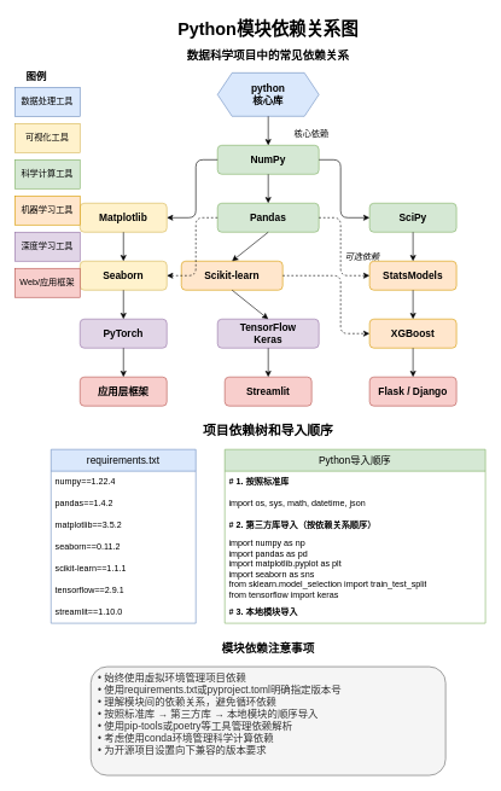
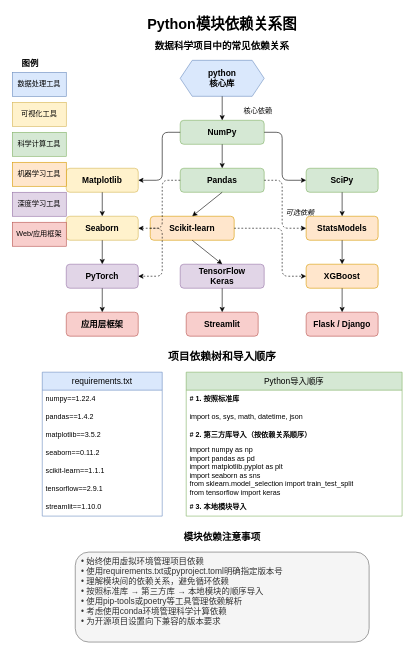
  <mxCell id="0" />
  <mxCell id="1" parent="0" />
  <mxCell id="2" value="Python模块依赖关系图" style="text;html=1;strokeColor=none;fillColor=none;align=center;verticalAlign=middle;whiteSpace=wrap;rounded=0;fontSize=24;fontStyle=1" vertex="1" parent="1"><mxGeometry x="175" y="20" width="390" height="40" as="geometry" /></mxCell>
  <mxCell id="3" value="数据科学项目中的常见依赖关系" style="text;html=1;strokeColor=none;fillColor=none;align=center;verticalAlign=middle;whiteSpace=wrap;rounded=0;fontSize=16;fontStyle=1" vertex="1" parent="1"><mxGeometry x="175" y="60" width="390" height="30" as="geometry" /></mxCell>
  <mxCell id="4" value="python&#10;核心库" style="shape=hexagon;perimeter=hexagonPerimeter2;whiteSpace=wrap;html=1;fixedSize=1;fontSize=14;fillColor=#dae8fc;strokeColor=#6c8ebf;fontStyle=1" vertex="1" parent="1"><mxGeometry x="300" y="100" width="140" height="60" as="geometry" /></mxCell>
  <mxCell id="5" value="NumPy" style="rounded=1;whiteSpace=wrap;html=1;fontSize=14;fillColor=#d5e8d4;strokeColor=#82b366;fontStyle=1" vertex="1" parent="1"><mxGeometry x="300" y="200" width="140" height="40" as="geometry" /></mxCell>
  <mxCell id="6" value="Matplotlib" style="rounded=1;whiteSpace=wrap;html=1;fontSize=14;fillColor=#fff2cc;strokeColor=#d6b656;fontStyle=1" vertex="1" parent="1"><mxGeometry x="110" y="280" width="120" height="40" as="geometry" /></mxCell>
  <mxCell id="7" value="Pandas" style="rounded=1;whiteSpace=wrap;html=1;fontSize=14;fillColor=#d5e8d4;strokeColor=#82b366;fontStyle=1" vertex="1" parent="1"><mxGeometry x="300" y="280" width="140" height="40" as="geometry" /></mxCell>
  <mxCell id="8" value="SciPy" style="rounded=1;whiteSpace=wrap;html=1;fontSize=14;fillColor=#d5e8d4;strokeColor=#82b366;fontStyle=1" vertex="1" parent="1"><mxGeometry x="510" y="280" width="120" height="40" as="geometry" /></mxCell>
  <mxCell id="9" value="Scikit-learn" style="rounded=1;whiteSpace=wrap;html=1;fontSize=14;fillColor=#ffe6cc;strokeColor=#d79b00;fontStyle=1" vertex="1" parent="1"><mxGeometry x="250" y="360" width="140" height="40" as="geometry" /></mxCell>
  <mxCell id="10" value="Seaborn" style="rounded=1;whiteSpace=wrap;html=1;fontSize=14;fillColor=#fff2cc;strokeColor=#d6b656;fontStyle=1" vertex="1" parent="1"><mxGeometry x="110" y="360" width="120" height="40" as="geometry" /></mxCell>
  <mxCell id="11" value="StatsModels" style="rounded=1;whiteSpace=wrap;html=1;fontSize=14;fillColor=#ffe6cc;strokeColor=#d79b00;fontStyle=1" vertex="1" parent="1"><mxGeometry x="510" y="360" width="120" height="40" as="geometry" /></mxCell>
  <mxCell id="12" value="PyTorch" style="rounded=1;whiteSpace=wrap;html=1;fontSize=14;fillColor=#e1d5e7;strokeColor=#9673a6;fontStyle=1" vertex="1" parent="1"><mxGeometry x="110" y="440" width="120" height="40" as="geometry" /></mxCell>
  <mxCell id="13" value="TensorFlow&lt;br&gt;Keras" style="rounded=1;whiteSpace=wrap;html=1;fontSize=14;fillColor=#e1d5e7;strokeColor=#9673a6;fontStyle=1" vertex="1" parent="1"><mxGeometry x="300" y="440" width="140" height="40" as="geometry" /></mxCell>
  <mxCell id="14" value="XGBoost" style="rounded=1;whiteSpace=wrap;html=1;fontSize=14;fillColor=#ffe6cc;strokeColor=#d79b00;fontStyle=1" vertex="1" parent="1"><mxGeometry x="510" y="440" width="120" height="40" as="geometry" /></mxCell>
  <mxCell id="15" value="应用层框架" style="rounded=1;whiteSpace=wrap;html=1;fontSize=14;fillColor=#f8cecc;strokeColor=#b85450;fontStyle=1" vertex="1" parent="1"><mxGeometry x="110" y="520" width="120" height="40" as="geometry" /></mxCell>
  <mxCell id="16" value="Streamlit" style="rounded=1;whiteSpace=wrap;html=1;fontSize=14;fillColor=#f8cecc;strokeColor=#b85450;fontStyle=1" vertex="1" parent="1"><mxGeometry x="310" y="520" width="120" height="40" as="geometry" /></mxCell>
  <mxCell id="17" value="Flask / Django" style="rounded=1;whiteSpace=wrap;html=1;fontSize=14;fillColor=#f8cecc;strokeColor=#b85450;fontStyle=1" vertex="1" parent="1"><mxGeometry x="510" y="520" width="120" height="40" as="geometry" /></mxCell>
  <mxCell id="18" value="数据处理工具" style="rounded=0;whiteSpace=wrap;html=1;fontSize=12;fillColor=#dae8fc;strokeColor=#6c8ebf;" vertex="1" parent="1"><mxGeometry x="20" y="120" width="90" height="40" as="geometry" /></mxCell>
  <mxCell id="19" value="可视化工具" style="rounded=0;whiteSpace=wrap;html=1;fontSize=12;fillColor=#fff2cc;strokeColor=#d6b656;" vertex="1" parent="1"><mxGeometry x="20" y="170" width="90" height="40" as="geometry" /></mxCell>
  <mxCell id="20" value="科学计算工具" style="rounded=0;whiteSpace=wrap;html=1;fontSize=12;fillColor=#d5e8d4;strokeColor=#82b366;" vertex="1" parent="1"><mxGeometry x="20" y="220" width="90" height="40" as="geometry" /></mxCell>
  <mxCell id="21" value="机器学习工具" style="rounded=0;whiteSpace=wrap;html=1;fontSize=12;fillColor=#ffe6cc;strokeColor=#d79b00;" vertex="1" parent="1"><mxGeometry x="20" y="270" width="90" height="40" as="geometry" /></mxCell>
  <mxCell id="22" value="深度学习工具" style="rounded=0;whiteSpace=wrap;html=1;fontSize=12;fillColor=#e1d5e7;strokeColor=#9673a6;" vertex="1" parent="1"><mxGeometry x="20" y="320" width="90" height="40" as="geometry" /></mxCell>
  <mxCell id="23" value="Web/应用框架" style="rounded=0;whiteSpace=wrap;html=1;fontSize=12;fillColor=#f8cecc;strokeColor=#b85450;" vertex="1" parent="1"><mxGeometry x="20" y="370" width="90" height="40" as="geometry" /></mxCell>
  <mxCell id="24" value="图例" style="text;html=1;strokeColor=none;fillColor=none;align=center;verticalAlign=middle;whiteSpace=wrap;rounded=0;fontSize=14;fontStyle=1" vertex="1" parent="1"><mxGeometry x="20" y="90" width="60" height="30" as="geometry" /></mxCell>
  <mxCell id="25" value="" style="endArrow=classic;html=1;fontSize=12;exitX=0.5;exitY=1;exitDx=0;exitDy=0;entryX=0.5;entryY=0;entryDx=0;entryDy=0;" edge="1" parent="1" source="4" target="5"><mxGeometry width="50" height="50" relative="1" as="geometry"><mxPoint x="345" y="350" as="sourcePoint" /><mxPoint x="395" y="300" as="targetPoint" /></mxGeometry></mxCell>
  <mxCell id="26" value="" style="endArrow=classic;html=1;fontSize=12;exitX=0.5;exitY=1;exitDx=0;exitDy=0;entryX=0.5;entryY=0;entryDx=0;entryDy=0;" edge="1" parent="1" source="5" target="7"><mxGeometry width="50" height="50" relative="1" as="geometry"><mxPoint x="380" y="170" as="sourcePoint" /><mxPoint x="380" y="210" as="targetPoint" /></mxGeometry></mxCell>
  <mxCell id="27" value="" style="endArrow=classic;html=1;fontSize=12;exitX=1;exitY=0.5;exitDx=0;exitDy=0;entryX=0;entryY=0.5;entryDx=0;entryDy=0;" edge="1" parent="1" source="5" target="8"><mxGeometry width="50" height="50" relative="1" as="geometry"><mxPoint x="380" y="250" as="sourcePoint" /><mxPoint x="380" y="290" as="targetPoint" /><Array as="points"><mxPoint x="470" y="220" /><mxPoint x="470" y="300" /></Array></mxGeometry></mxCell>
  <mxCell id="28" value="" style="endArrow=classic;html=1;fontSize=12;exitX=0;exitY=0.5;exitDx=0;exitDy=0;entryX=1;entryY=0.5;entryDx=0;entryDy=0;" edge="1" parent="1" source="5" target="6"><mxGeometry width="50" height="50" relative="1" as="geometry"><mxPoint x="450" y="230" as="sourcePoint" /><mxPoint x="520" y="310" as="targetPoint" /><Array as="points"><mxPoint x="270" y="220" /><mxPoint x="270" y="300" /></Array></mxGeometry></mxCell>
  <mxCell id="29" value="" style="endArrow=classic;html=1;fontSize=12;exitX=0.5;exitY=1;exitDx=0;exitDy=0;entryX=0.5;entryY=0;entryDx=0;entryDy=0;" edge="1" parent="1" source="6" target="10"><mxGeometry width="50" height="50" relative="1" as="geometry"><mxPoint x="380" y="250" as="sourcePoint" /><mxPoint x="380" y="290" as="targetPoint" /></mxGeometry></mxCell>
  <mxCell id="30" value="" style="endArrow=classic;html=1;fontSize=12;exitX=0.5;exitY=1;exitDx=0;exitDy=0;entryX=0.5;entryY=0;entryDx=0;entryDy=0;" edge="1" parent="1" source="7" target="9"><mxGeometry width="50" height="50" relative="1" as="geometry"><mxPoint x="180" y="330" as="sourcePoint" /><mxPoint x="180" y="370" as="targetPoint" /></mxGeometry></mxCell>
  <mxCell id="31" value="" style="endArrow=classic;html=1;fontSize=12;exitX=0.5;exitY=1;exitDx=0;exitDy=0;entryX=0.5;entryY=0;entryDx=0;entryDy=0;" edge="1" parent="1" source="8" target="11"><mxGeometry width="50" height="50" relative="1" as="geometry"><mxPoint x="380" y="330" as="sourcePoint" /><mxPoint x="380" y="370" as="targetPoint" /></mxGeometry></mxCell>
  <mxCell id="32" value="" style="endArrow=classic;html=1;fontSize=12;exitX=0.5;exitY=1;exitDx=0;exitDy=0;entryX=0.5;entryY=0;entryDx=0;entryDy=0;" edge="1" parent="1" source="9" target="13"><mxGeometry width="50" height="50" relative="1" as="geometry"><mxPoint x="380" y="330" as="sourcePoint" /><mxPoint x="380" y="370" as="targetPoint" /></mxGeometry></mxCell>
  <mxCell id="33" value="" style="endArrow=classic;html=1;fontSize=12;exitX=0.5;exitY=1;exitDx=0;exitDy=0;entryX=0.5;entryY=0;entryDx=0;entryDy=0;" edge="1" parent="1" source="10" target="12"><mxGeometry width="50" height="50" relative="1" as="geometry"><mxPoint x="380" y="410" as="sourcePoint" /><mxPoint x="380" y="450" as="targetPoint" /></mxGeometry></mxCell>
  <mxCell id="34" value="" style="endArrow=classic;html=1;fontSize=12;exitX=0.5;exitY=1;exitDx=0;exitDy=0;entryX=0.5;entryY=0;entryDx=0;entryDy=0;" edge="1" parent="1" source="11" target="14"><mxGeometry width="50" height="50" relative="1" as="geometry"><mxPoint x="380" y="410" as="sourcePoint" /><mxPoint x="380" y="450" as="targetPoint" /></mxGeometry></mxCell>
  <mxCell id="35" value="" style="endArrow=classic;html=1;fontSize=12;exitX=0.5;exitY=1;exitDx=0;exitDy=0;" edge="1" parent="1" source="12" target="15"><mxGeometry width="50" height="50" relative="1" as="geometry"><mxPoint x="380" y="490" as="sourcePoint" /><mxPoint x="380" y="530" as="targetPoint" /></mxGeometry></mxCell>
  <mxCell id="36" value="" style="endArrow=classic;html=1;fontSize=12;exitX=0.5;exitY=1;exitDx=0;exitDy=0;entryX=0.5;entryY=0;entryDx=0;entryDy=0;" edge="1" parent="1" source="13" target="16"><mxGeometry width="50" height="50" relative="1" as="geometry"><mxPoint x="180" y="490" as="sourcePoint" /><mxPoint x="180" y="530" as="targetPoint" /></mxGeometry></mxCell>
  <mxCell id="37" value="" style="endArrow=classic;html=1;fontSize=12;exitX=0.5;exitY=1;exitDx=0;exitDy=0;entryX=0.5;entryY=0;entryDx=0;entryDy=0;" edge="1" parent="1" source="14" target="17"><mxGeometry width="50" height="50" relative="1" as="geometry"><mxPoint x="380" y="490" as="sourcePoint" /><mxPoint x="380" y="530" as="targetPoint" /></mxGeometry></mxCell>
  <mxCell id="38" value="" style="endArrow=classic;html=1;fontSize=12;exitX=1;exitY=0.5;exitDx=0;exitDy=0;entryX=0;entryY=0.5;entryDx=0;entryDy=0;dashed=1;" edge="1" parent="1" source="7" target="11"><mxGeometry width="50" height="50" relative="1" as="geometry"><mxPoint x="380" y="330" as="sourcePoint" /><mxPoint x="380" y="370" as="targetPoint" /><Array as="points"><mxPoint x="470" y="300" /><mxPoint x="470" y="380" /></Array></mxGeometry></mxCell>
  <mxCell id="39" value="" style="endArrow=classic;html=1;fontSize=12;exitX=0;exitY=0.5;exitDx=0;exitDy=0;entryX=1;entryY=0.5;entryDx=0;entryDy=0;dashed=1;" edge="1" parent="1" source="7" target="10"><mxGeometry width="50" height="50" relative="1" as="geometry"><mxPoint x="450" y="310" as="sourcePoint" /><mxPoint x="520" y="390" as="targetPoint" /><Array as="points"><mxPoint x="270" y="300" /><mxPoint x="270" y="380" /></Array></mxGeometry></mxCell>
  <mxCell id="40" value="" style="endArrow=classic;html=1;fontSize=12;exitX=1;exitY=0.5;exitDx=0;exitDy=0;entryX=0;entryY=0.5;entryDx=0;entryDy=0;dashed=1;" edge="1" parent="1" source="9" target="14"><mxGeometry width="50" height="50" relative="1" as="geometry"><mxPoint x="450" y="310" as="sourcePoint" /><mxPoint x="520" y="390" as="targetPoint" /><Array as="points"><mxPoint x="470" y="380" /><mxPoint x="470" y="460" /></Array></mxGeometry></mxCell>
+ <mxCell id="41" value="" style="endArrow=classic;html=1;fontSize=12;entryX=1;entryY=0.5;entryDx=0;entryDy=0;exitX=0;exitY=0.5;exitDx=0;exitDy=0;dashed=1;" edge="1" parent="1" source="9" target="12"><mxGeometry width="50" height="50" relative="1" as="geometry"><mxPoint x="295" y="380" as="sourcePoint" /><mxPoint x="520" y="460" as="targetPoint" /><Array as="points"><mxPoint x="270" y="380" /><mxPoint x="270" y="460" /></Array></mxGeometry></mxCell>
  <mxCell id="42" value="核心依赖" style="text;html=1;strokeColor=none;fillColor=none;align=center;verticalAlign=middle;whiteSpace=wrap;rounded=0;fontSize=12;" vertex="1" parent="1"><mxGeometry x="400" y="170" width="60" height="30" as="geometry" /></mxCell>
  <mxCell id="43" value="可选依赖" style="text;html=1;strokeColor=none;fillColor=none;align=center;verticalAlign=middle;whiteSpace=wrap;rounded=0;fontSize=12;fontStyle=2" vertex="1" parent="1"><mxGeometry x="470" y="340" width="60" height="30" as="geometry" /></mxCell>
  <mxCell id="44" value="项目依赖树和导入顺序" style="text;html=1;strokeColor=none;fillColor=none;align=center;verticalAlign=middle;whiteSpace=wrap;rounded=0;fontSize=18;fontStyle=1" vertex="1" parent="1"><mxGeometry x="205" y="580" width="330" height="30" as="geometry" /></mxCell>
  <mxCell id="45" value="requirements.txt" style="swimlane;fontStyle=0;childLayout=stackLayout;horizontal=1;startSize=30;horizontalStack=0;resizeParent=1;resizeParentMax=0;resizeLast=0;collapsible=1;marginBottom=0;whiteSpace=wrap;html=1;fontSize=14;fillColor=#dae8fc;strokeColor=#6c8ebf;" vertex="1" parent="1"><mxGeometry x="70" y="620" width="200" height="240" as="geometry" /></mxCell>
  <mxCell id="46" value="numpy==1.22.4" style="text;strokeColor=none;fillColor=none;align=left;verticalAlign=middle;spacingLeft=4;spacingRight=4;overflow=hidden;points=[[0,0.5],[1,0.5]];portConstraint=eastwest;rotatable=0;whiteSpace=wrap;html=1;fontSize=12;" vertex="1" parent="45"><mxGeometry y="30" width="200" height="30" as="geometry" /></mxCell>
  <mxCell id="47" value="pandas==1.4.2" style="text;strokeColor=none;fillColor=none;align=left;verticalAlign=middle;spacingLeft=4;spacingRight=4;overflow=hidden;points=[[0,0.5],[1,0.5]];portConstraint=eastwest;rotatable=0;whiteSpace=wrap;html=1;fontSize=12;" vertex="1" parent="45"><mxGeometry y="60" width="200" height="30" as="geometry" /></mxCell>
  <mxCell id="48" value="matplotlib==3.5.2" style="text;strokeColor=none;fillColor=none;align=left;verticalAlign=middle;spacingLeft=4;spacingRight=4;overflow=hidden;points=[[0,0.5],[1,0.5]];portConstraint=eastwest;rotatable=0;whiteSpace=wrap;html=1;fontSize=12;" vertex="1" parent="45"><mxGeometry y="90" width="200" height="30" as="geometry" /></mxCell>
  <mxCell id="49" value="seaborn==0.11.2" style="text;strokeColor=none;fillColor=none;align=left;verticalAlign=middle;spacingLeft=4;spacingRight=4;overflow=hidden;points=[[0,0.5],[1,0.5]];portConstraint=eastwest;rotatable=0;whiteSpace=wrap;html=1;fontSize=12;" vertex="1" parent="45"><mxGeometry y="120" width="200" height="30" as="geometry" /></mxCell>
  <mxCell id="50" value="scikit-learn==1.1.1" style="text;strokeColor=none;fillColor=none;align=left;verticalAlign=middle;spacingLeft=4;spacingRight=4;overflow=hidden;points=[[0,0.5],[1,0.5]];portConstraint=eastwest;rotatable=0;whiteSpace=wrap;html=1;fontSize=12;" vertex="1" parent="45"><mxGeometry y="150" width="200" height="30" as="geometry" /></mxCell>
  <mxCell id="51" value="tensorflow==2.9.1" style="text;strokeColor=none;fillColor=none;align=left;verticalAlign=middle;spacingLeft=4;spacingRight=4;overflow=hidden;points=[[0,0.5],[1,0.5]];portConstraint=eastwest;rotatable=0;whiteSpace=wrap;html=1;fontSize=12;" vertex="1" parent="45"><mxGeometry y="180" width="200" height="30" as="geometry" /></mxCell>
  <mxCell id="52" value="streamlit==1.10.0" style="text;strokeColor=none;fillColor=none;align=left;verticalAlign=middle;spacingLeft=4;spacingRight=4;overflow=hidden;points=[[0,0.5],[1,0.5]];portConstraint=eastwest;rotatable=0;whiteSpace=wrap;html=1;fontSize=12;" vertex="1" parent="45"><mxGeometry y="210" width="200" height="30" as="geometry" /></mxCell>
  <mxCell id="53" value="Python导入顺序" style="swimlane;fontStyle=0;childLayout=stackLayout;horizontal=1;startSize=30;horizontalStack=0;resizeParent=1;resizeParentMax=0;resizeLast=0;collapsible=1;marginBottom=0;whiteSpace=wrap;html=1;fontSize=14;fillColor=#d5e8d4;strokeColor=#82b366;" vertex="1" parent="1"><mxGeometry x="310" y="620" width="360" height="240" as="geometry" /></mxCell>
  <mxCell id="54" value="# 1. 按照标准库" style="text;strokeColor=none;fillColor=none;align=left;verticalAlign=middle;spacingLeft=4;spacingRight=4;overflow=hidden;points=[[0,0.5],[1,0.5]];portConstraint=eastwest;rotatable=0;whiteSpace=wrap;html=1;fontSize=12;fontStyle=1" vertex="1" parent="53"><mxGeometry y="30" width="360" height="30" as="geometry" /></mxCell>
  <mxCell id="55" value="import os, sys, math, datetime, json" style="text;strokeColor=none;fillColor=none;align=left;verticalAlign=middle;spacingLeft=4;spacingRight=4;overflow=hidden;points=[[0,0.5],[1,0.5]];portConstraint=eastwest;rotatable=0;whiteSpace=wrap;html=1;fontSize=12;" vertex="1" parent="53"><mxGeometry y="60" width="360" height="30" as="geometry" /></mxCell>
  <mxCell id="56" value="# 2. 第三方库导入（按依赖关系顺序）" style="text;strokeColor=none;fillColor=none;align=left;verticalAlign=middle;spacingLeft=4;spacingRight=4;overflow=hidden;points=[[0,0.5],[1,0.5]];portConstraint=eastwest;rotatable=0;whiteSpace=wrap;html=1;fontSize=12;fontStyle=1" vertex="1" parent="53"><mxGeometry y="90" width="360" height="30" as="geometry" /></mxCell>
  <mxCell id="57" value="import numpy as np&#10;import pandas as pd&#10;import matplotlib.pyplot as plt&#10;import seaborn as sns&#10;from sklearn.model_selection import train_test_split&#10;from tensorflow import keras" style="text;strokeColor=none;fillColor=none;align=left;verticalAlign=middle;spacingLeft=4;spacingRight=4;overflow=hidden;points=[[0,0.5],[1,0.5]];portConstraint=eastwest;rotatable=0;whiteSpace=wrap;html=1;fontSize=12;" vertex="1" parent="53"><mxGeometry y="120" width="360" height="90" as="geometry" /></mxCell>
  <mxCell id="58" value="# 3. 本地模块导入" style="text;strokeColor=none;fillColor=none;align=left;verticalAlign=middle;spacingLeft=4;spacingRight=4;overflow=hidden;points=[[0,0.5],[1,0.5]];portConstraint=eastwest;rotatable=0;whiteSpace=wrap;html=1;fontSize=12;fontStyle=1" vertex="1" parent="53"><mxGeometry y="210" width="360" height="30" as="geometry" /></mxCell>
  <mxCell id="59" value="模块依赖注意事项" style="text;html=1;strokeColor=none;fillColor=none;align=center;verticalAlign=middle;whiteSpace=wrap;rounded=0;fontSize=16;fontStyle=1" vertex="1" parent="1"><mxGeometry x="290" y="880" width="160" height="30" as="geometry" /></mxCell>
  <mxCell id="60" value="• 始终使用虚拟环境管理项目依赖&#10;• 使用requirements.txt或pyproject.toml明确指定版本号&#10;• 理解模块间的依赖关系，避免循环依赖&#10;• 按照标准库 → 第三方库 → 本地模块的顺序导入&#10;• 使用pip-tools或poetry等工具管理依赖解析&#10;• 考虑使用conda环境管理科学计算依赖&#10;• 为开源项目设置向下兼容的版本要求" style="text;html=1;strokeColor=#666666;fillColor=#f5f5f5;align=left;verticalAlign=top;whiteSpace=wrap;rounded=1;fontSize=14;fontColor=#333333;spacingLeft=8;" vertex="1" parent="1"><mxGeometry x="125" y="920" width="490" height="150" as="geometry" /></mxCell>
